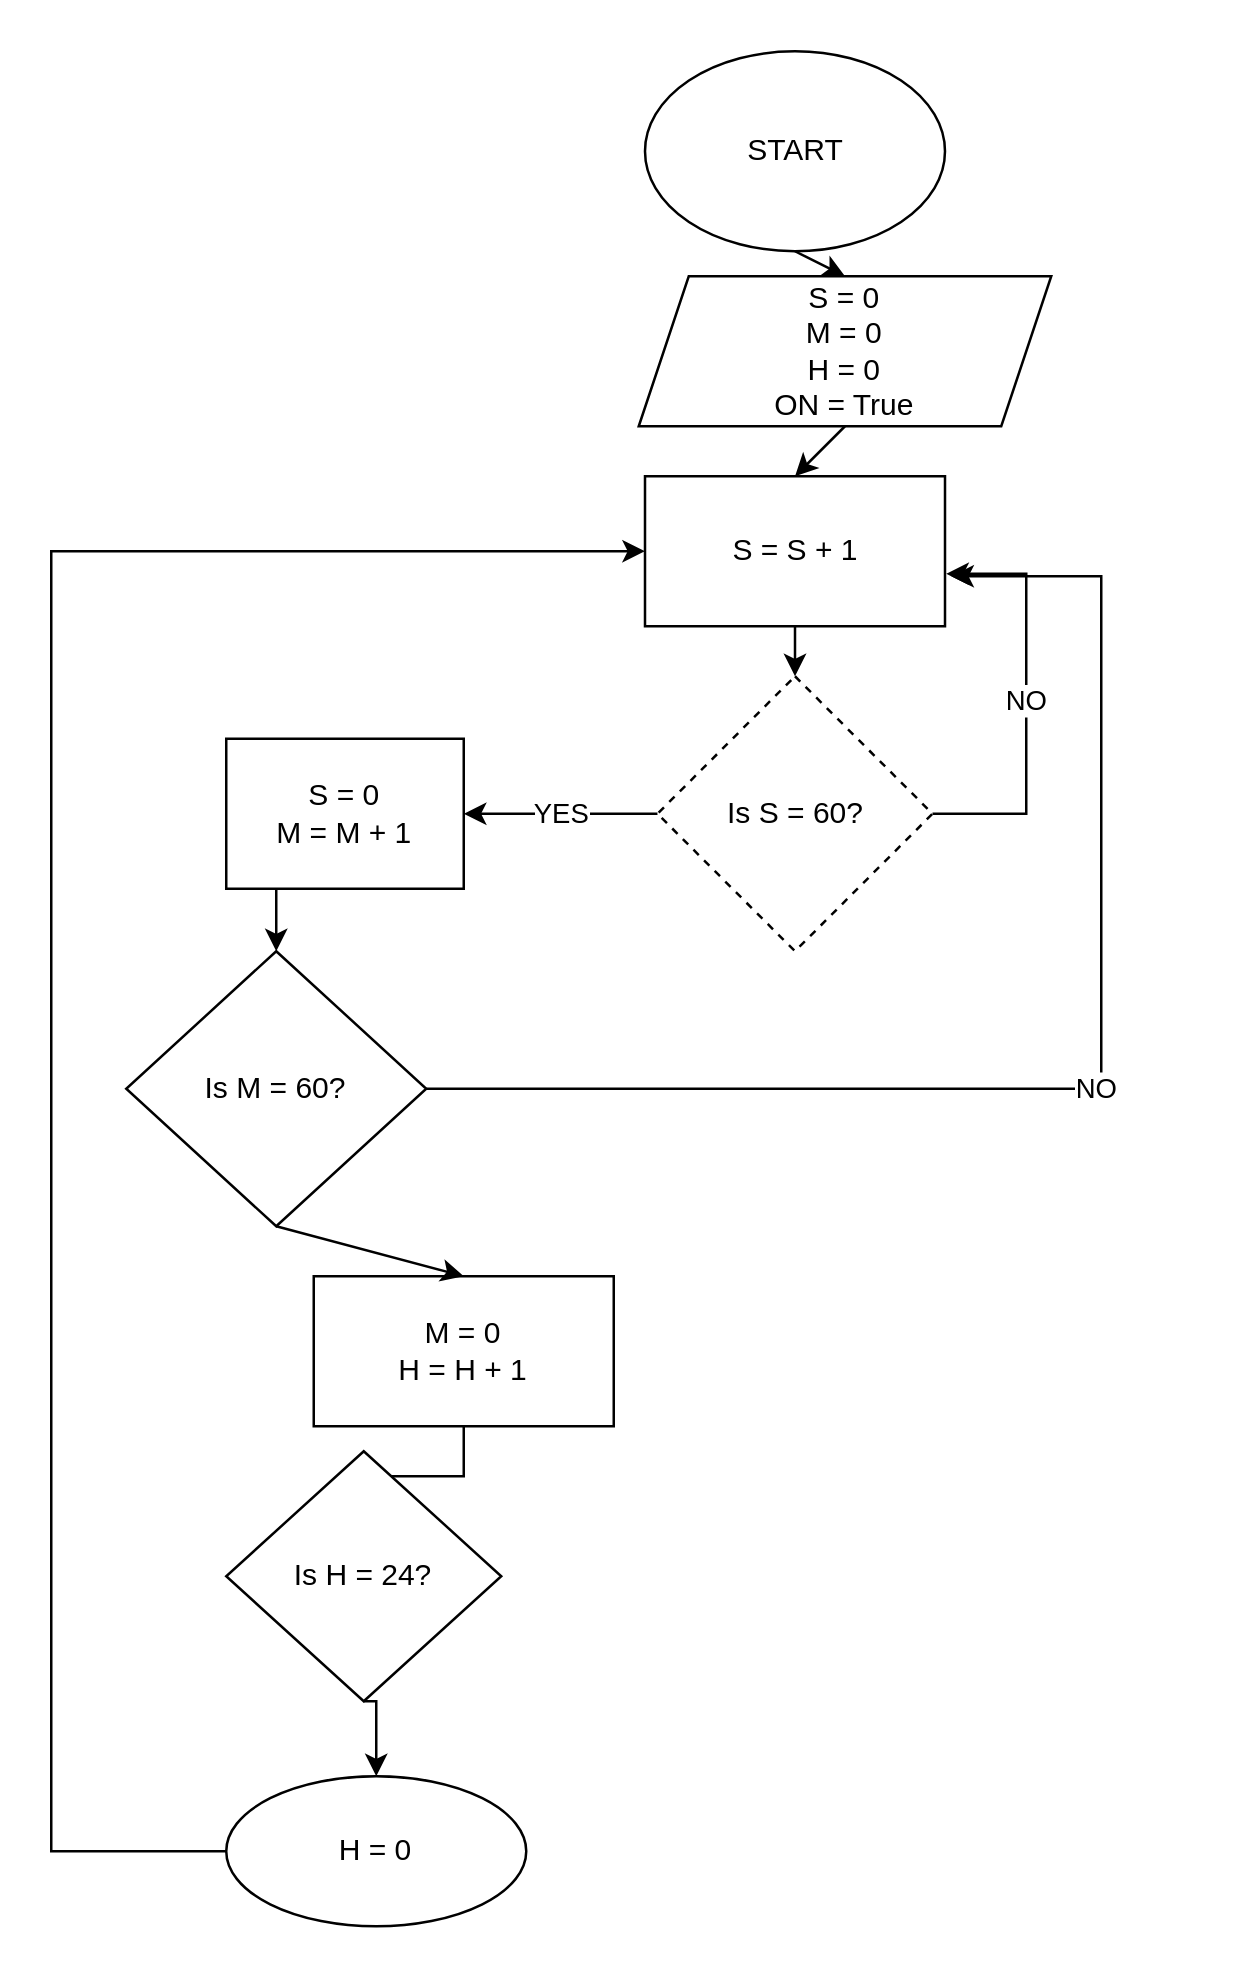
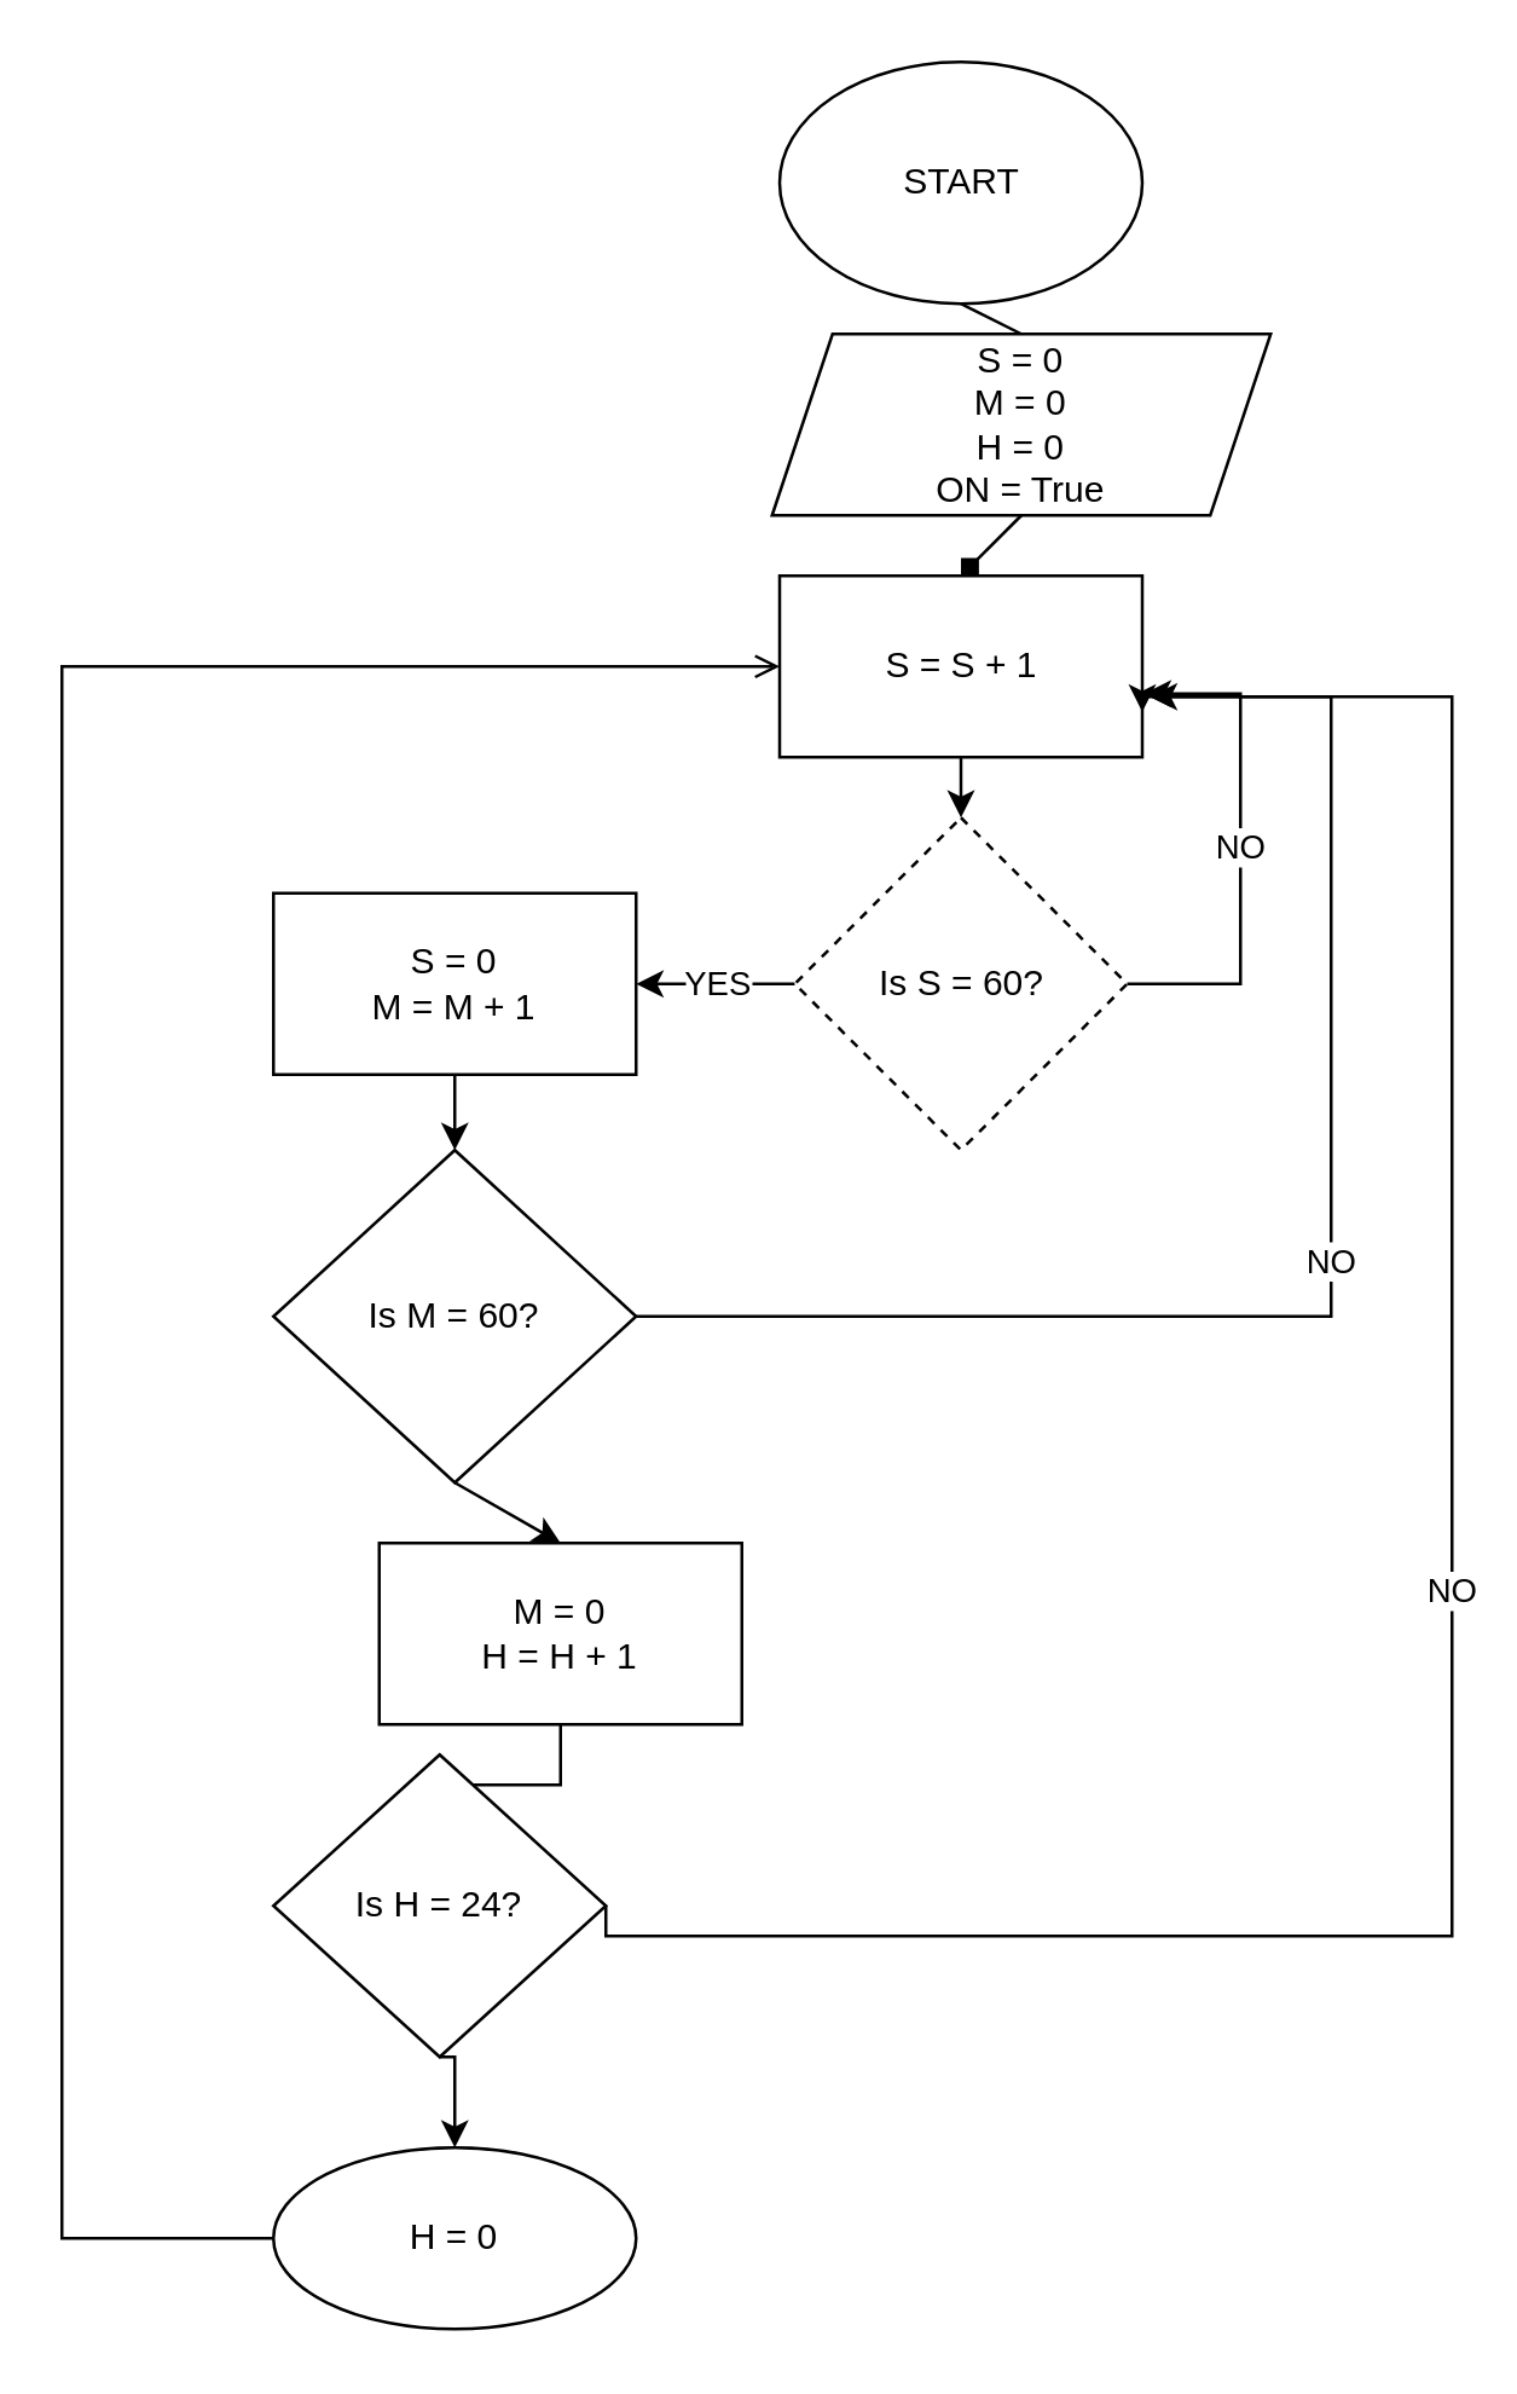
  <mxCell id="0" />
  <mxCell id="1" parent="0" />
  <mxCell id="2" value="START" style="ellipse;whiteSpace=wrap;html=1;" parent="1" vertex="1"><mxGeometry x="257.5" y="20" width="120" height="80" as="geometry" /></mxCell>
  <mxCell id="3" value="S = 0&lt;br&gt;M = 0&lt;br&gt;H = 0&lt;br&gt;ON = True" style="shape=parallelogram;perimeter=parallelogramPerimeter;whiteSpace=wrap;html=1;fixedSize=1;" parent="1" vertex="1"><mxGeometry x="255" y="110" width="165" height="60" as="geometry" /></mxCell>
- <mxCell id="4" value="" style="endArrow=classic;html=1;rounded=0;exitX=0.5;exitY=1;exitDx=0;exitDy=0;entryX=0.5;entryY=0;entryDx=0;entryDy=0;" parent="1" source="2" target="3" edge="1"><mxGeometry width="50" height="50" relative="1" as="geometry"><mxPoint x="300" y="410" as="sourcePoint" /><mxPoint x="350" y="360" as="targetPoint" /></mxGeometry></mxCell>
+ <mxCell id="4" value="" style="endArrow=none;html=1;rounded=0;exitX=0.5;exitY=1;exitDx=0;exitDy=0;entryX=0.5;entryY=0;entryDx=0;entryDy=0;" parent="1" source="2" target="3" edge="1"><mxGeometry width="50" height="50" relative="1" as="geometry"><mxPoint x="300" y="410" as="sourcePoint" /><mxPoint x="350" y="360" as="targetPoint" /></mxGeometry></mxCell>
  <mxCell id="5" value="S = S + 1" style="rounded=0;whiteSpace=wrap;html=1;" parent="1" vertex="1"><mxGeometry x="257.5" y="190" width="120" height="60" as="geometry" /></mxCell>
- <mxCell id="6" value="" style="endArrow=classic;html=1;rounded=0;exitX=0.5;exitY=1;exitDx=0;exitDy=0;entryX=0.5;entryY=0;entryDx=0;entryDy=0;" parent="1" source="3" target="5" edge="1"><mxGeometry width="50" height="50" relative="1" as="geometry"><mxPoint x="290" y="270" as="sourcePoint" /><mxPoint x="340" y="220" as="targetPoint" /></mxGeometry></mxCell>
+ <mxCell id="6" value="" style="endArrow=diamond;html=1;rounded=0;exitX=0.5;exitY=1;exitDx=0;exitDy=0;entryX=0.5;entryY=0;entryDx=0;entryDy=0;" parent="1" source="3" target="5" edge="1"><mxGeometry width="50" height="50" relative="1" as="geometry"><mxPoint x="290" y="270" as="sourcePoint" /><mxPoint x="340" y="220" as="targetPoint" /></mxGeometry></mxCell>
  <mxCell id="7" value="YES" style="edgeStyle=orthogonalEdgeStyle;rounded=0;orthogonalLoop=1;jettySize=auto;html=1;exitX=0;exitY=0.5;exitDx=0;exitDy=0;entryX=1;entryY=0.5;entryDx=0;entryDy=0;" parent="1" source="8" target="11" edge="1"><mxGeometry relative="1" as="geometry" /></mxCell>
  <mxCell id="8" value="Is S = 60?" style="rhombus;whiteSpace=wrap;html=1;dashed=1;" parent="1" vertex="1"><mxGeometry x="262.5" y="270" width="110" height="110" as="geometry" /></mxCell>
  <mxCell id="9" value="" style="endArrow=classic;html=1;rounded=0;exitX=0.5;exitY=1;exitDx=0;exitDy=0;entryX=0.5;entryY=0;entryDx=0;entryDy=0;" parent="1" source="5" target="8" edge="1"><mxGeometry width="50" height="50" relative="1" as="geometry"><mxPoint x="290" y="270" as="sourcePoint" /><mxPoint x="340" y="220" as="targetPoint" /></mxGeometry></mxCell>
  <mxCell id="10" style="edgeStyle=orthogonalEdgeStyle;rounded=0;orthogonalLoop=1;jettySize=auto;html=1;exitX=0.5;exitY=1;exitDx=0;exitDy=0;entryX=0.5;entryY=0;entryDx=0;entryDy=0;" parent="1" source="11" target="13" edge="1"><mxGeometry relative="1" as="geometry" /></mxCell>
- <mxCell id="11" value="S = 0&lt;br&gt;M = M + 1" style="rounded=0;whiteSpace=wrap;html=1;" parent="1" vertex="1"><mxGeometry x="90" y="295" width="95" height="60" as="geometry" /></mxCell>
+ <mxCell id="11" value="S = 0&lt;br&gt;M = M + 1" style="rounded=0;whiteSpace=wrap;html=1;" parent="1" vertex="1"><mxGeometry x="90" y="295" width="120" height="60" as="geometry" /></mxCell>
  <mxCell id="12" value="NO" style="edgeStyle=orthogonalEdgeStyle;rounded=0;orthogonalLoop=1;jettySize=auto;html=1;exitX=1;exitY=0.5;exitDx=0;exitDy=0;" parent="1" source="13" edge="1"><mxGeometry relative="1" as="geometry"><mxPoint x="380" y="230" as="targetPoint" /><Array as="points"><mxPoint x="440" y="435" /></Array></mxGeometry></mxCell>
- <mxCell id="13" value="Is M = 60?" style="rhombus;whiteSpace=wrap;html=1;" parent="1" vertex="1"><mxGeometry x="50" y="380" width="120" height="110" as="geometry" /></mxCell>
+ <mxCell id="13" value="Is M = 60?" style="rhombus;whiteSpace=wrap;html=1;" parent="1" vertex="1"><mxGeometry x="90" y="380" width="120" height="110" as="geometry" /></mxCell>
  <mxCell id="14" value="NO" style="endArrow=classic;html=1;rounded=0;exitX=1;exitY=0.5;exitDx=0;exitDy=0;entryX=1.004;entryY=0.65;entryDx=0;entryDy=0;entryPerimeter=0;" parent="1" source="8" target="5" edge="1"><mxGeometry width="50" height="50" relative="1" as="geometry"><mxPoint x="270" y="260" as="sourcePoint" /><mxPoint x="410" y="200" as="targetPoint" /><Array as="points"><mxPoint x="410" y="325" /><mxPoint x="410" y="229" /></Array></mxGeometry></mxCell>
  <mxCell id="15" style="edgeStyle=orthogonalEdgeStyle;rounded=0;orthogonalLoop=1;jettySize=auto;html=1;exitX=0.5;exitY=1;exitDx=0;exitDy=0;entryX=0.5;entryY=0;entryDx=0;entryDy=0;" parent="1" source="16" target="20" edge="1"><mxGeometry relative="1" as="geometry" /></mxCell>
  <mxCell id="16" value="M = 0&lt;br&gt;H = H + 1" style="rounded=0;whiteSpace=wrap;html=1;" parent="1" vertex="1"><mxGeometry x="125" y="510" width="120" height="60" as="geometry" /></mxCell>
  <mxCell id="17" value="" style="endArrow=classic;html=1;rounded=0;exitX=0.5;exitY=1;exitDx=0;exitDy=0;entryX=0.5;entryY=0;entryDx=0;entryDy=0;" parent="1" source="13" target="16" edge="1"><mxGeometry width="50" height="50" relative="1" as="geometry"><mxPoint x="270" y="450" as="sourcePoint" /><mxPoint x="320" y="400" as="targetPoint" /></mxGeometry></mxCell>
+ <mxCell id="18" value="NO" style="edgeStyle=orthogonalEdgeStyle;rounded=0;orthogonalLoop=1;jettySize=auto;html=1;exitX=1;exitY=0.5;exitDx=0;exitDy=0;entryX=1;entryY=0.75;entryDx=0;entryDy=0;" parent="1" source="20" target="5" edge="1"><mxGeometry relative="1" as="geometry"><mxPoint x="460" y="230" as="targetPoint" /><Array as="points"><mxPoint x="480" y="640" /><mxPoint x="480" y="230" /><mxPoint x="378" y="230" /></Array></mxGeometry></mxCell>
  <mxCell id="19" style="edgeStyle=orthogonalEdgeStyle;rounded=0;orthogonalLoop=1;jettySize=auto;html=1;exitX=0.5;exitY=1;exitDx=0;exitDy=0;entryX=0.5;entryY=0;entryDx=0;entryDy=0;" parent="1" source="20" target="22" edge="1"><mxGeometry relative="1" as="geometry" /></mxCell>
  <mxCell id="20" value="Is H = 24?" style="rhombus;whiteSpace=wrap;html=1;" parent="1" vertex="1"><mxGeometry x="90" y="580" width="110" height="100" as="geometry" /></mxCell>
- <mxCell id="21" style="edgeStyle=orthogonalEdgeStyle;rounded=0;orthogonalLoop=1;jettySize=auto;html=1;exitX=0;exitY=0.5;exitDx=0;exitDy=0;entryX=0;entryY=0.5;entryDx=0;entryDy=0;" edge="1" parent="1" source="22" target="5"><mxGeometry relative="1" as="geometry"><mxPoint x="50" y="210" as="targetPoint" /><Array as="points"><mxPoint x="20" y="740" /><mxPoint x="20" y="220" /></Array></mxGeometry></mxCell>
+ <mxCell id="21" style="edgeStyle=orthogonalEdgeStyle;rounded=0;orthogonalLoop=1;jettySize=auto;html=1;exitX=0;exitY=0.5;exitDx=0;exitDy=0;entryX=0;entryY=0.5;entryDx=0;entryDy=0;endArrow=open;" edge="1" parent="1" source="22" target="5"><mxGeometry relative="1" as="geometry"><mxPoint x="50" y="210" as="targetPoint" /><Array as="points"><mxPoint x="20" y="740" /><mxPoint x="20" y="220" /></Array></mxGeometry></mxCell>
  <mxCell id="22" value="H = 0" style="ellipse;whiteSpace=wrap;html=1;" parent="1" vertex="1"><mxGeometry x="90" y="710" width="120" height="60" as="geometry" /></mxCell>
